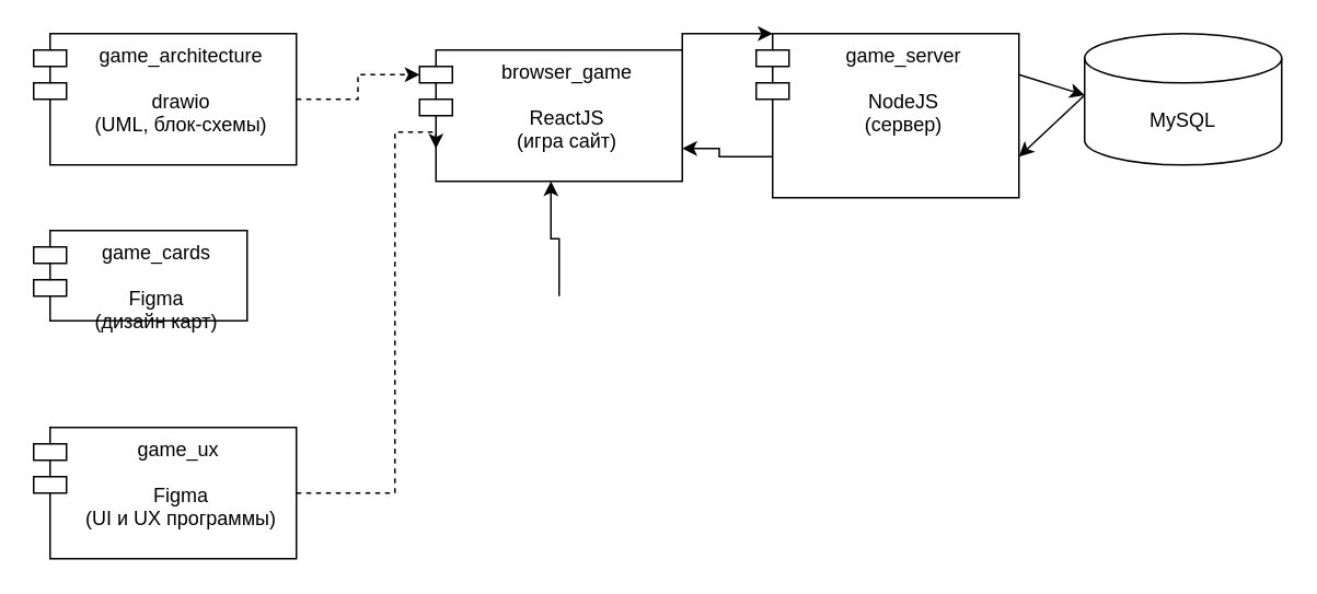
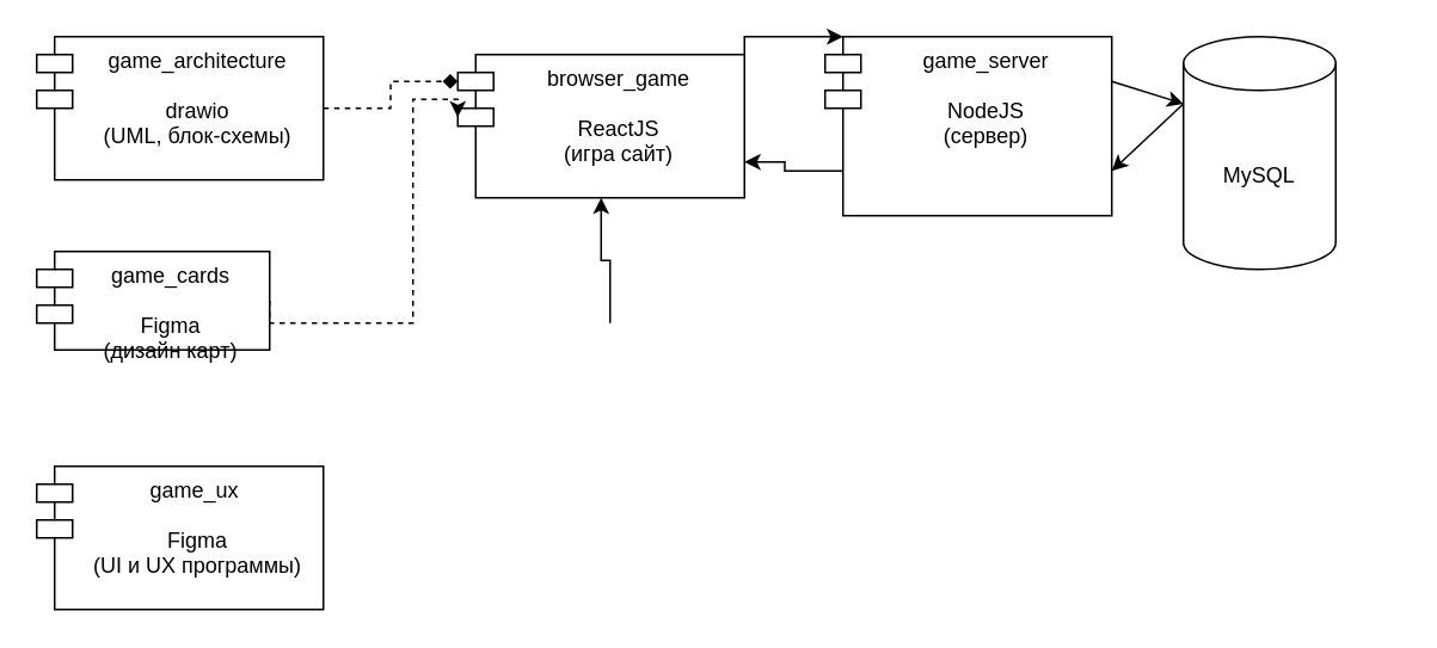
  <mxCell id="0" />
  <mxCell id="1" parent="0" />
  <mxCell id="2" style="edgeStyle=orthogonalEdgeStyle;rounded=0;orthogonalLoop=1;jettySize=auto;html=1;exitX=1;exitY=0;exitDx=0;exitDy=0;entryX=0;entryY=0;entryDx=10;entryDy=0;entryPerimeter=0;" edge="1" parent="1" source="3" target="12"><mxGeometry relative="1" as="geometry"><Array as="points"><mxPoint x="450" y="20" /><mxPoint x="450" y="20" /></Array></mxGeometry></mxCell>
  <mxCell id="3" value="browser_game&#10;&#10;ReactJS&#10;(игра сайт)&#10;" style="shape=module;align=left;spacingLeft=20;align=center;verticalAlign=top;" vertex="1" parent="1"><mxGeometry x="255" y="30" width="160" height="80" as="geometry" /></mxCell>
- <mxCell id="4" style="edgeStyle=orthogonalEdgeStyle;rounded=0;orthogonalLoop=1;jettySize=auto;html=1;exitX=1;exitY=0.5;exitDx=0;exitDy=0;entryX=0;entryY=0;entryDx=0;entryDy=15;entryPerimeter=0;dashed=1;" edge="1" parent="1" source="5" target="3"><mxGeometry relative="1" as="geometry" /></mxCell>
+ <mxCell id="4" style="edgeStyle=orthogonalEdgeStyle;rounded=0;orthogonalLoop=1;jettySize=auto;html=1;exitX=1;exitY=0.5;exitDx=0;exitDy=0;entryX=0;entryY=0;entryDx=0;entryDy=15;entryPerimeter=0;dashed=1;endArrow=diamond;" edge="1" parent="1" source="5" target="3"><mxGeometry relative="1" as="geometry" /></mxCell>
  <mxCell id="5" value="game_architecture&#10;&#10;drawio&#10;(UML, блок-схемы)&#10;" style="shape=module;align=left;spacingLeft=20;align=center;verticalAlign=top;fontStyle=0" vertex="1" parent="1"><mxGeometry x="20" y="20" width="160" height="80" as="geometry" /></mxCell>
+ <mxCell id="6" style="edgeStyle=orthogonalEdgeStyle;rounded=0;orthogonalLoop=1;jettySize=auto;html=1;exitX=1;exitY=0.5;exitDx=0;exitDy=0;entryX=0;entryY=0;entryDx=0;entryDy=35;entryPerimeter=0;dashed=1;" edge="1" parent="1" source="7" target="3"><mxGeometry relative="1" as="geometry"><Array as="points"><mxPoint x="230" y="180" /><mxPoint x="230" y="55" /></Array></mxGeometry></mxCell>
  <mxCell id="7" value="game_cards&#10;&#10;Figma&#10;(дизайн карт)" style="shape=module;align=left;spacingLeft=20;align=center;verticalAlign=top;" vertex="1" parent="1"><mxGeometry x="20" y="140" width="130" height="55" as="geometry" /></mxCell>
- <mxCell id="8" style="edgeStyle=orthogonalEdgeStyle;rounded=0;orthogonalLoop=1;jettySize=auto;html=1;exitX=1;exitY=0.5;exitDx=0;exitDy=0;entryX=0;entryY=0.75;entryDx=10;entryDy=0;entryPerimeter=0;dashed=1;" edge="1" parent="1" source="9" target="3"><mxGeometry relative="1" as="geometry"><Array as="points"><mxPoint x="240" y="300" /><mxPoint x="240" y="80" /></Array></mxGeometry></mxCell>
  <mxCell id="9" value="game_ux &#10;&#10;Figma&#10;(UI и UX программы)" style="shape=module;align=left;spacingLeft=20;align=center;verticalAlign=top;" vertex="1" parent="1"><mxGeometry x="20" y="260" width="160" height="80" as="geometry" /></mxCell>
  <mxCell id="10" style="edgeStyle=orthogonalEdgeStyle;rounded=0;orthogonalLoop=1;jettySize=auto;html=1;exitX=0;exitY=0.75;exitDx=10;exitDy=0;exitPerimeter=0;entryX=1;entryY=0.75;entryDx=0;entryDy=0;" edge="1" parent="1" source="12" target="3"><mxGeometry relative="1" as="geometry" /></mxCell>
  <mxCell id="11" style="edgeStyle=none;rounded=0;orthogonalLoop=1;jettySize=auto;html=1;exitX=1;exitY=0.25;exitDx=0;exitDy=0;entryX=0;entryY=0;entryDx=0;entryDy=37.5;entryPerimeter=0;" edge="1" parent="1" source="12" target="16"><mxGeometry relative="1" as="geometry" /></mxCell>
  <mxCell id="12" value="game_server&#10;&#10;NodeJS&#10;(сервер)&#10;" style="shape=module;align=left;spacingLeft=20;align=center;verticalAlign=top;" vertex="1" parent="1"><mxGeometry x="460" y="20" width="160" height="100" as="geometry" /></mxCell>
  <mxCell id="13" style="edgeStyle=orthogonalEdgeStyle;rounded=0;orthogonalLoop=1;jettySize=auto;html=1;exitX=0.5;exitY=0;exitDx=0;exitDy=0;entryX=0.5;entryY=1;entryDx=0;entryDy=0;" edge="1" parent="1" source="14" target="3"><mxGeometry relative="1" as="geometry" /></mxCell>
  <mxCell id="14" value="" style="rounded=0;whiteSpace=wrap;html=1;fillColor=none;strokeColor=none;" vertex="1" parent="1"><mxGeometry x="300" y="180" width="80" height="120" as="geometry" /></mxCell>
  <mxCell id="15" style="edgeStyle=none;rounded=0;orthogonalLoop=1;jettySize=auto;html=1;exitX=0;exitY=0;exitDx=0;exitDy=37.5;exitPerimeter=0;entryX=1;entryY=0.75;entryDx=0;entryDy=0;" edge="1" parent="1" source="16" target="12"><mxGeometry relative="1" as="geometry" /></mxCell>
- <mxCell id="16" value="MySQL" style="shape=cylinder3;whiteSpace=wrap;html=1;boundedLbl=1;backgroundOutline=1;size=15;fillColor=none;" vertex="1" parent="1"><mxGeometry x="660" y="20" width="120" height="80" as="geometry" /></mxCell>
+ <mxCell id="16" value="MySQL" style="shape=cylinder3;whiteSpace=wrap;html=1;boundedLbl=1;backgroundOutline=1;size=15;fillColor=none;" vertex="1" parent="1"><mxGeometry x="660" y="20" width="85" height="130" as="geometry" /></mxCell>
